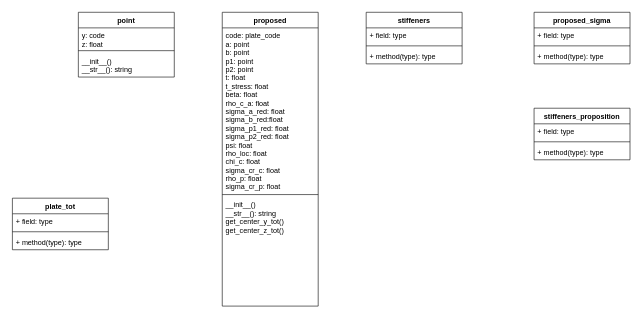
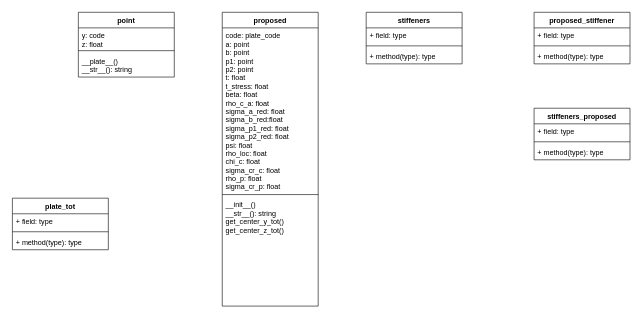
  <mxCell id="0" />
  <mxCell id="1" parent="0" />
  <mxCell id="2" value="stiffeners" style="swimlane;fontStyle=1;align=center;verticalAlign=top;childLayout=stackLayout;horizontal=1;startSize=26;horizontalStack=0;resizeParent=1;resizeParentMax=0;resizeLast=0;collapsible=1;marginBottom=0;" vertex="1" parent="1"><mxGeometry x="610" y="20" width="160" height="86" as="geometry" /></mxCell>
  <mxCell id="3" value="+ field: type" style="text;strokeColor=none;fillColor=none;align=left;verticalAlign=top;spacingLeft=4;spacingRight=4;overflow=hidden;rotatable=0;points=[[0,0.5],[1,0.5]];portConstraint=eastwest;" vertex="1" parent="2"><mxGeometry y="26" width="160" height="26" as="geometry" /></mxCell>
  <mxCell id="4" value="" style="line;strokeWidth=1;fillColor=none;align=left;verticalAlign=middle;spacingTop=-1;spacingLeft=3;spacingRight=3;rotatable=0;labelPosition=right;points=[];portConstraint=eastwest;" vertex="1" parent="2"><mxGeometry y="52" width="160" height="8" as="geometry" /></mxCell>
  <mxCell id="5" value="+ method(type): type" style="text;strokeColor=none;fillColor=none;align=left;verticalAlign=top;spacingLeft=4;spacingRight=4;overflow=hidden;rotatable=0;points=[[0,0.5],[1,0.5]];portConstraint=eastwest;" vertex="1" parent="2"><mxGeometry y="60" width="160" height="26" as="geometry" /></mxCell>
  <mxCell id="6" value="proposed" style="swimlane;fontStyle=1;align=center;verticalAlign=top;childLayout=stackLayout;horizontal=1;startSize=26;horizontalStack=0;resizeParent=1;resizeParentMax=0;resizeLast=0;collapsible=1;marginBottom=0;" vertex="1" parent="1"><mxGeometry x="370" y="20" width="160" height="490" as="geometry" /></mxCell>
  <mxCell id="7" value="code: plate_code&#10;a: point&#10;b: point&#10;p1: point&#10;p2: point&#10;t: float&#10;t_stress: float&#10;beta: float&#10;rho_c_a: float&#10;sigma_a_red: float&#10;sigma_b_red:float&#10;sigma_p1_red: float&#10;sigma_p2_red: float&#10;psi: float&#10;rho_loc: float&#10;chi_c: float&#10;sigma_cr_c: float&#10;rho_p: float&#10;sigma_cr_p: float" style="text;strokeColor=none;fillColor=none;align=left;verticalAlign=top;spacingLeft=4;spacingRight=4;overflow=hidden;rotatable=0;points=[[0,0.5],[1,0.5]];portConstraint=eastwest;" vertex="1" parent="6"><mxGeometry y="26" width="160" height="274" as="geometry" /></mxCell>
  <mxCell id="8" value="" style="line;strokeWidth=1;fillColor=none;align=left;verticalAlign=middle;spacingTop=-1;spacingLeft=3;spacingRight=3;rotatable=0;labelPosition=right;points=[];portConstraint=eastwest;" vertex="1" parent="6"><mxGeometry y="300" width="160" height="8" as="geometry" /></mxCell>
  <mxCell id="9" value="__init__()&#10;__str__(): string&#10;get_center_y_tot()&#10;get_center_z_tot()" style="text;strokeColor=none;fillColor=none;align=left;verticalAlign=top;spacingLeft=4;spacingRight=4;overflow=hidden;rotatable=0;points=[[0,0.5],[1,0.5]];portConstraint=eastwest;" vertex="1" parent="6"><mxGeometry y="308" width="160" height="182" as="geometry" /></mxCell>
  <mxCell id="10" value="point" style="swimlane;fontStyle=1;align=center;verticalAlign=top;childLayout=stackLayout;horizontal=1;startSize=26;horizontalStack=0;resizeParent=1;resizeParentMax=0;resizeLast=0;collapsible=1;marginBottom=0;" vertex="1" parent="1"><mxGeometry x="130" y="20" width="160" height="108" as="geometry" /></mxCell>
  <mxCell id="11" value="y: code&#10;z: float" style="text;strokeColor=none;fillColor=none;align=left;verticalAlign=top;spacingLeft=4;spacingRight=4;overflow=hidden;rotatable=0;points=[[0,0.5],[1,0.5]];portConstraint=eastwest;" vertex="1" parent="10"><mxGeometry y="26" width="160" height="34" as="geometry" /></mxCell>
  <mxCell id="12" value="" style="line;strokeWidth=1;fillColor=none;align=left;verticalAlign=middle;spacingTop=-1;spacingLeft=3;spacingRight=3;rotatable=0;labelPosition=right;points=[];portConstraint=eastwest;" vertex="1" parent="10"><mxGeometry y="60" width="160" height="8" as="geometry" /></mxCell>
- <mxCell id="13" value="__init__()&#10;__str__(): string" style="text;strokeColor=none;fillColor=none;align=left;verticalAlign=top;spacingLeft=4;spacingRight=4;overflow=hidden;rotatable=0;points=[[0,0.5],[1,0.5]];portConstraint=eastwest;" vertex="1" parent="10"><mxGeometry y="68" width="160" height="40" as="geometry" /></mxCell>
+ <mxCell id="13" value="__plate__()&#10;__str__(): string" style="text;strokeColor=none;fillColor=none;align=left;verticalAlign=top;spacingLeft=4;spacingRight=4;overflow=hidden;rotatable=0;points=[[0,0.5],[1,0.5]];portConstraint=eastwest;" vertex="1" parent="10"><mxGeometry y="68" width="160" height="40" as="geometry" /></mxCell>
  <mxCell id="14" value="plate_tot" style="swimlane;fontStyle=1;align=center;verticalAlign=top;childLayout=stackLayout;horizontal=1;startSize=26;horizontalStack=0;resizeParent=1;resizeParentMax=0;resizeLast=0;collapsible=1;marginBottom=0;" vertex="1" parent="1"><mxGeometry x="20" y="330" width="160" height="86" as="geometry" /></mxCell>
  <mxCell id="15" value="+ field: type" style="text;strokeColor=none;fillColor=none;align=left;verticalAlign=top;spacingLeft=4;spacingRight=4;overflow=hidden;rotatable=0;points=[[0,0.5],[1,0.5]];portConstraint=eastwest;" vertex="1" parent="14"><mxGeometry y="26" width="160" height="26" as="geometry" /></mxCell>
  <mxCell id="16" value="" style="line;strokeWidth=1;fillColor=none;align=left;verticalAlign=middle;spacingTop=-1;spacingLeft=3;spacingRight=3;rotatable=0;labelPosition=right;points=[];portConstraint=eastwest;" vertex="1" parent="14"><mxGeometry y="52" width="160" height="8" as="geometry" /></mxCell>
  <mxCell id="17" value="+ method(type): type" style="text;strokeColor=none;fillColor=none;align=left;verticalAlign=top;spacingLeft=4;spacingRight=4;overflow=hidden;rotatable=0;points=[[0,0.5],[1,0.5]];portConstraint=eastwest;" vertex="1" parent="14"><mxGeometry y="60" width="160" height="26" as="geometry" /></mxCell>
- <mxCell id="18" value="proposed_sigma" style="swimlane;fontStyle=1;align=center;verticalAlign=top;childLayout=stackLayout;horizontal=1;startSize=26;horizontalStack=0;resizeParent=1;resizeParentMax=0;resizeLast=0;collapsible=1;marginBottom=0;" vertex="1" parent="1"><mxGeometry x="890" y="20" width="160" height="86" as="geometry" /></mxCell>
+ <mxCell id="18" value="proposed_stiffener" style="swimlane;fontStyle=1;align=center;verticalAlign=top;childLayout=stackLayout;horizontal=1;startSize=26;horizontalStack=0;resizeParent=1;resizeParentMax=0;resizeLast=0;collapsible=1;marginBottom=0;" vertex="1" parent="1"><mxGeometry x="890" y="20" width="160" height="86" as="geometry" /></mxCell>
  <mxCell id="19" value="+ field: type" style="text;strokeColor=none;fillColor=none;align=left;verticalAlign=top;spacingLeft=4;spacingRight=4;overflow=hidden;rotatable=0;points=[[0,0.5],[1,0.5]];portConstraint=eastwest;" vertex="1" parent="18"><mxGeometry y="26" width="160" height="26" as="geometry" /></mxCell>
  <mxCell id="20" value="" style="line;strokeWidth=1;fillColor=none;align=left;verticalAlign=middle;spacingTop=-1;spacingLeft=3;spacingRight=3;rotatable=0;labelPosition=right;points=[];portConstraint=eastwest;" vertex="1" parent="18"><mxGeometry y="52" width="160" height="8" as="geometry" /></mxCell>
  <mxCell id="21" value="+ method(type): type" style="text;strokeColor=none;fillColor=none;align=left;verticalAlign=top;spacingLeft=4;spacingRight=4;overflow=hidden;rotatable=0;points=[[0,0.5],[1,0.5]];portConstraint=eastwest;" vertex="1" parent="18"><mxGeometry y="60" width="160" height="26" as="geometry" /></mxCell>
- <mxCell id="22" value="stiffeners_proposition" style="swimlane;fontStyle=1;align=center;verticalAlign=top;childLayout=stackLayout;horizontal=1;startSize=26;horizontalStack=0;resizeParent=1;resizeParentMax=0;resizeLast=0;collapsible=1;marginBottom=0;" vertex="1" parent="1"><mxGeometry x="890" y="180" width="160" height="86" as="geometry" /></mxCell>
+ <mxCell id="22" value="stiffeners_proposed" style="swimlane;fontStyle=1;align=center;verticalAlign=top;childLayout=stackLayout;horizontal=1;startSize=26;horizontalStack=0;resizeParent=1;resizeParentMax=0;resizeLast=0;collapsible=1;marginBottom=0;" vertex="1" parent="1"><mxGeometry x="890" y="180" width="160" height="86" as="geometry" /></mxCell>
  <mxCell id="23" value="+ field: type" style="text;strokeColor=none;fillColor=none;align=left;verticalAlign=top;spacingLeft=4;spacingRight=4;overflow=hidden;rotatable=0;points=[[0,0.5],[1,0.5]];portConstraint=eastwest;" vertex="1" parent="22"><mxGeometry y="26" width="160" height="26" as="geometry" /></mxCell>
  <mxCell id="24" value="" style="line;strokeWidth=1;fillColor=none;align=left;verticalAlign=middle;spacingTop=-1;spacingLeft=3;spacingRight=3;rotatable=0;labelPosition=right;points=[];portConstraint=eastwest;" vertex="1" parent="22"><mxGeometry y="52" width="160" height="8" as="geometry" /></mxCell>
  <mxCell id="25" value="+ method(type): type" style="text;strokeColor=none;fillColor=none;align=left;verticalAlign=top;spacingLeft=4;spacingRight=4;overflow=hidden;rotatable=0;points=[[0,0.5],[1,0.5]];portConstraint=eastwest;" vertex="1" parent="22"><mxGeometry y="60" width="160" height="26" as="geometry" /></mxCell>
